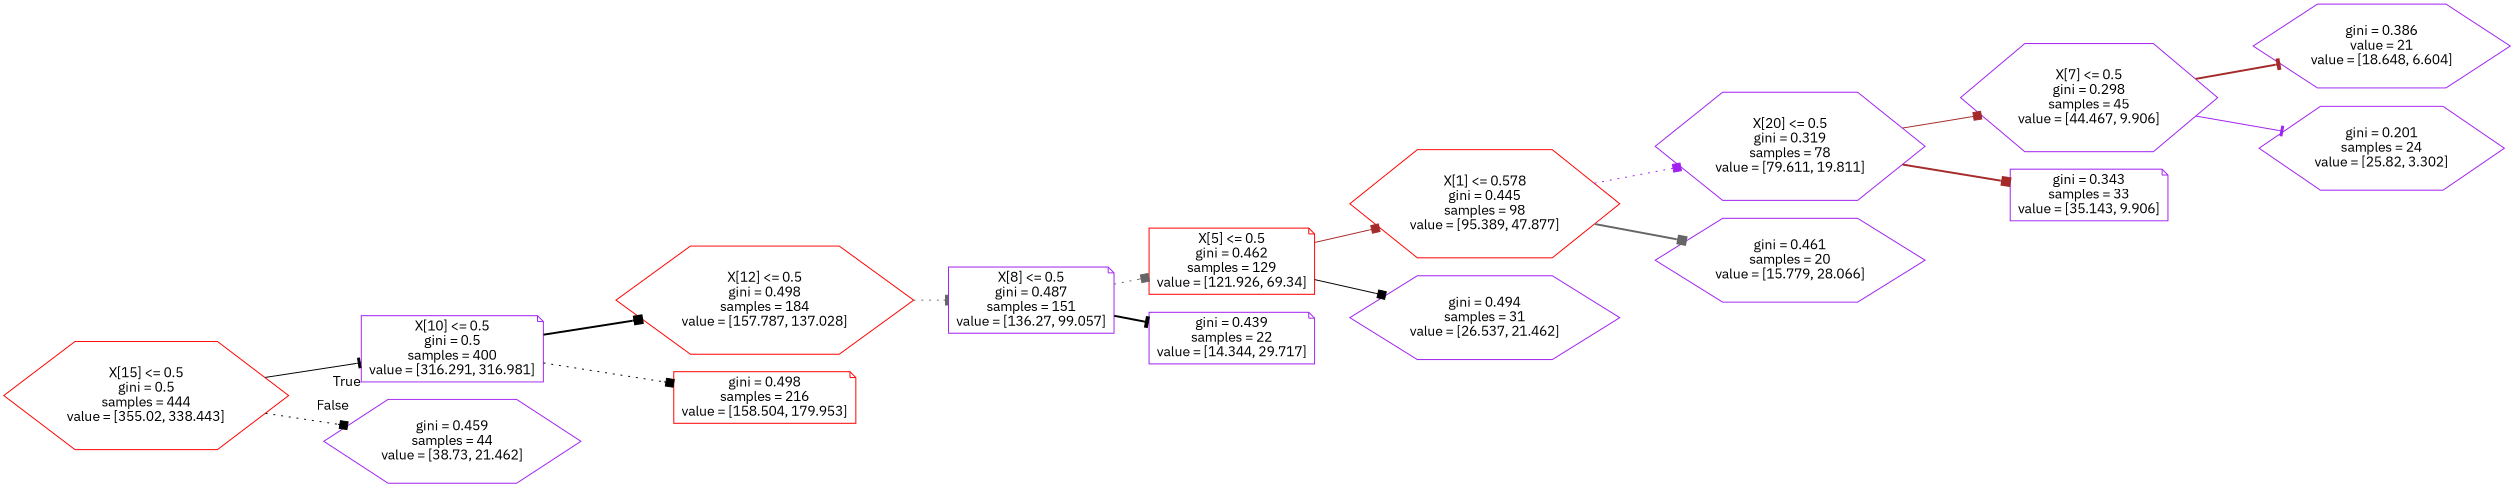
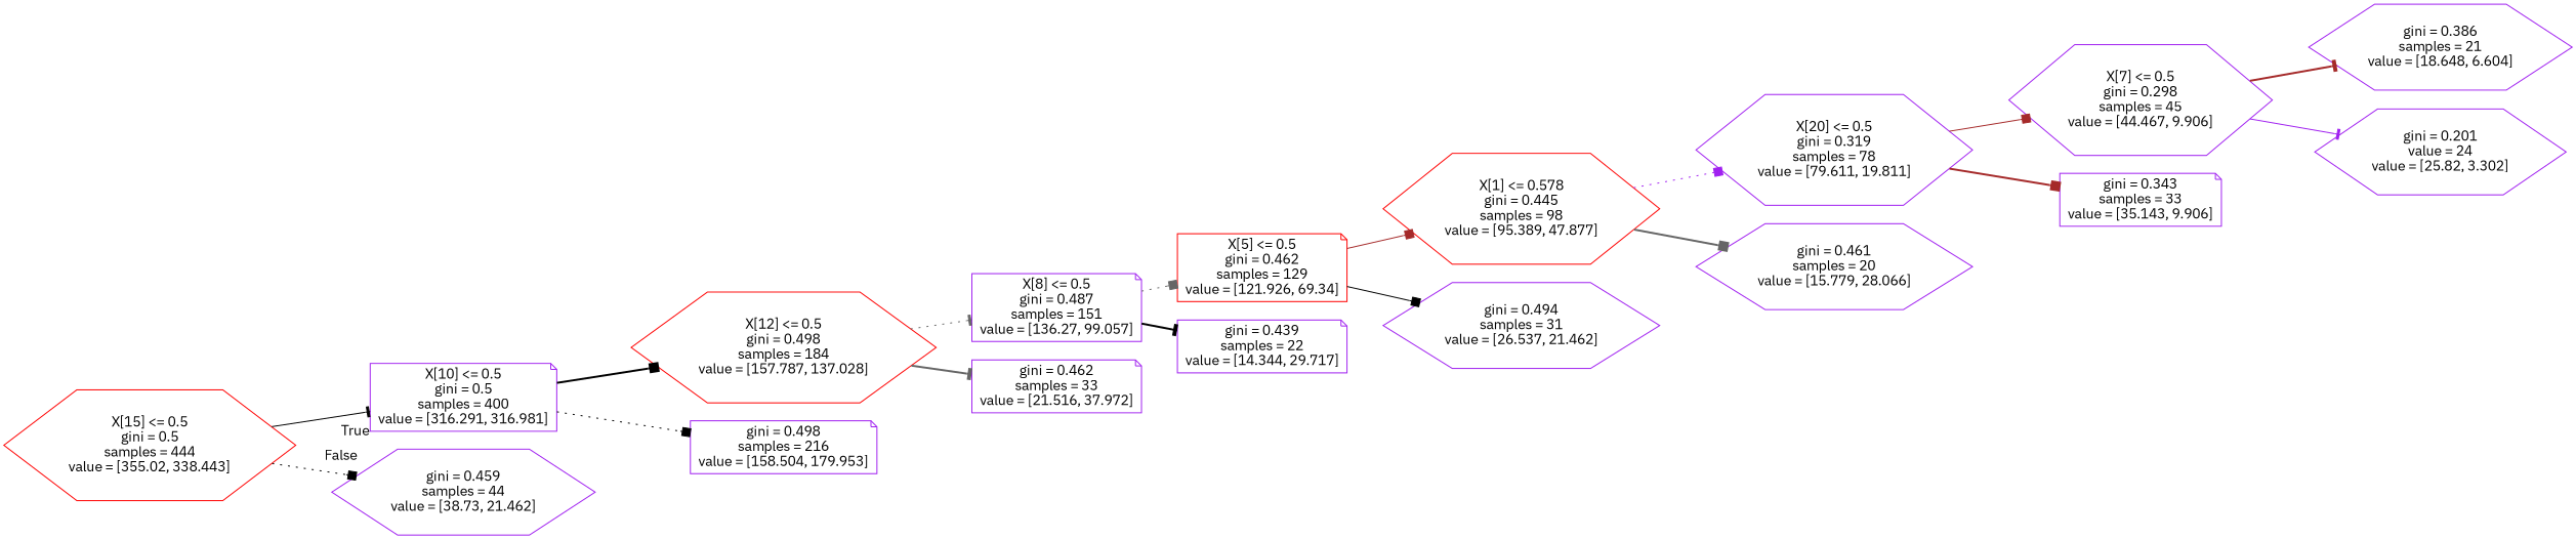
  digraph {
    fontname="IBM Plex Sans"
    rankdir=LR
    node [color=purple fontname="IBM Plex Sans" shape=hexagon]
    edge [arrowhead=box color=black fontname="IBM Plex Sans" style=bold]
    n1 [color=red label="X[15] <= 0.5\ngini = 0.5\nsamples = 444\nvalue = [355.02, 338.443]"]
    n2 [label="X[10] <= 0.5\ngini = 0.5\nsamples = 400\nvalue = [316.291, 316.981]" shape=note]
    n3 [label="gini = 0.459\nsamples = 44\nvalue = [38.73, 21.462]"]
    n4 [color=red label="X[12] <= 0.5\ngini = 0.498\nsamples = 184\nvalue = [157.787, 137.028]"]
-   n5 [color=red label="gini = 0.498\nsamples = 216\nvalue = [158.504, 179.953]" shape=note]
+   n5 [label="gini = 0.498\nsamples = 216\nvalue = [158.504, 179.953]" shape=note]
    n6 [label="X[8] <= 0.5\ngini = 0.487\nsamples = 151\nvalue = [136.27, 99.057]" shape=note]
+   n7 [label="gini = 0.462\nsamples = 33\nvalue = [21.516, 37.972]" shape=note]
    n8 [color=red label="X[5] <= 0.5\ngini = 0.462\nsamples = 129\nvalue = [121.926, 69.34]" shape=note]
    n9 [label="gini = 0.439\nsamples = 22\nvalue = [14.344, 29.717]" shape=note]
    n10 [color=red label="X[1] <= 0.578\ngini = 0.445\nsamples = 98\nvalue = [95.389, 47.877]"]
    n11 [label="gini = 0.494\nsamples = 31\nvalue = [26.537, 21.462]"]
    n12 [label="X[20] <= 0.5\ngini = 0.319\nsamples = 78\nvalue = [79.611, 19.811]"]
    n13 [label="gini = 0.461\nsamples = 20\nvalue = [15.779, 28.066]"]
    n14 [label="X[7] <= 0.5\ngini = 0.298\nsamples = 45\nvalue = [44.467, 9.906]"]
    n15 [label="gini = 0.343\nsamples = 33\nvalue = [35.143, 9.906]" shape=note]
-   n16 [label="gini = 0.386\nvalue = 21\nvalue = [18.648, 6.604]"]
-   n17 [label="gini = 0.201\nsamples = 24\nvalue = [25.82, 3.302]"]
+   n16 [label="gini = 0.386\nsamples = 21\nvalue = [18.648, 6.604]"]
+   n17 [label="gini = 0.201\nvalue = 24\nvalue = [25.82, 3.302]"]
    n1 -> n2 [arrowhead=tee headlabel=True labelangle=45 labeldistance=2.5 style=solid]
    n1 -> n3 [headlabel=False labelangle=-45 labeldistance=2.5 style=dotted]
    n2 -> n4
    n2 -> n5 [style=dotted]
    n4 -> n6 [arrowhead=tee color=gray40 style=dotted]
+   n4 -> n7 [arrowhead=tee color=gray40]
    n6 -> n8 [color=gray40 style=dotted]
    n6 -> n9 [arrowhead=tee]
    n8 -> n10 [color=brown style=solid]
    n8 -> n11 [style=solid]
    n10 -> n12 [color=purple style=dotted]
    n10 -> n13 [color=gray40]
    n12 -> n14 [color=brown style=solid]
    n12 -> n15 [color=brown]
    n14 -> n16 [arrowhead=tee color=brown]
    n14 -> n17 [arrowhead=tee color=purple style=solid]
  }
